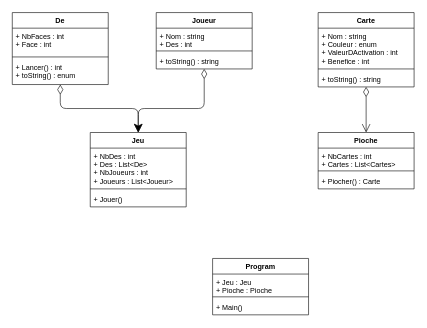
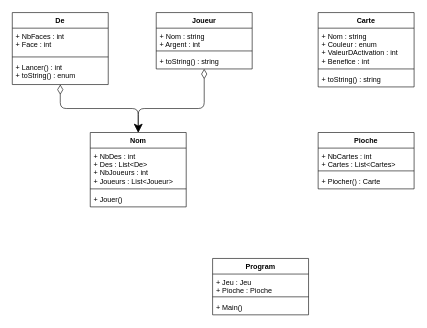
  <mxCell id="0" />
  <mxCell id="1" parent="0" />
  <mxCell id="2" value="De" style="swimlane;fontStyle=1;align=center;verticalAlign=top;childLayout=stackLayout;horizontal=1;startSize=26;horizontalStack=0;resizeParent=1;resizeParentMax=0;resizeLast=0;collapsible=1;marginBottom=0;" vertex="1" parent="1"><mxGeometry x="20" y="20" width="160" height="120" as="geometry" /></mxCell>
  <mxCell id="3" value="+ NbFaces : int&#10;+ Face : int&#10;" style="text;strokeColor=none;fillColor=none;align=left;verticalAlign=top;spacingLeft=4;spacingRight=4;overflow=hidden;rotatable=0;points=[[0,0.5],[1,0.5]];portConstraint=eastwest;" vertex="1" parent="2"><mxGeometry y="26" width="160" height="44" as="geometry" /></mxCell>
  <mxCell id="4" value="" style="line;strokeWidth=1;fillColor=none;align=left;verticalAlign=middle;spacingTop=-1;spacingLeft=3;spacingRight=3;rotatable=0;labelPosition=right;points=[];portConstraint=eastwest;" vertex="1" parent="2"><mxGeometry y="70" width="160" height="8" as="geometry" /></mxCell>
  <mxCell id="5" value="+ Lancer() : int&#10;+ toString() : enum&#10;" style="text;strokeColor=none;fillColor=none;align=left;verticalAlign=top;spacingLeft=4;spacingRight=4;overflow=hidden;rotatable=0;points=[[0,0.5],[1,0.5]];portConstraint=eastwest;" vertex="1" parent="2"><mxGeometry y="78" width="160" height="42" as="geometry" /></mxCell>
- <mxCell id="6" value="Jeu" style="swimlane;fontStyle=1;align=center;verticalAlign=top;childLayout=stackLayout;horizontal=1;startSize=26;horizontalStack=0;resizeParent=1;resizeParentMax=0;resizeLast=0;collapsible=1;marginBottom=0;" vertex="1" parent="1"><mxGeometry x="150" y="220" width="160" height="124" as="geometry" /></mxCell>
+ <mxCell id="6" value="Nom" style="swimlane;fontStyle=1;align=center;verticalAlign=top;childLayout=stackLayout;horizontal=1;startSize=26;horizontalStack=0;resizeParent=1;resizeParentMax=0;resizeLast=0;collapsible=1;marginBottom=0;" vertex="1" parent="1"><mxGeometry x="150" y="220" width="160" height="124" as="geometry" /></mxCell>
  <mxCell id="7" value="+ NbDes : int&#10;+ Des : List&lt;De&gt;&#10;+ NbJoueurs : int&#10;+ Joueurs : List&lt;Joueur&gt;&#10;" style="text;strokeColor=none;fillColor=none;align=left;verticalAlign=top;spacingLeft=4;spacingRight=4;overflow=hidden;rotatable=0;points=[[0,0.5],[1,0.5]];portConstraint=eastwest;" vertex="1" parent="6"><mxGeometry y="26" width="160" height="64" as="geometry" /></mxCell>
  <mxCell id="8" value="" style="line;strokeWidth=1;fillColor=none;align=left;verticalAlign=middle;spacingTop=-1;spacingLeft=3;spacingRight=3;rotatable=0;labelPosition=right;points=[];portConstraint=eastwest;" vertex="1" parent="6"><mxGeometry y="90" width="160" height="8" as="geometry" /></mxCell>
  <mxCell id="9" value="+ Jouer()" style="text;strokeColor=none;fillColor=none;align=left;verticalAlign=top;spacingLeft=4;spacingRight=4;overflow=hidden;rotatable=0;points=[[0,0.5],[1,0.5]];portConstraint=eastwest;" vertex="1" parent="6"><mxGeometry y="98" width="160" height="26" as="geometry" /></mxCell>
  <mxCell id="10" value="1" style="endArrow=classic;html=1;endSize=12;startArrow=diamondThin;startSize=14;startFill=0;edgeStyle=orthogonalEdgeStyle;align=left;verticalAlign=bottom;entryX=0.5;entryY=0;entryDx=0;entryDy=0;exitX=0.5;exitY=1;exitDx=0;exitDy=0;noLabel=1;fontColor=none;" edge="1" parent="1" source="2" target="6"><mxGeometry x="-1" y="3" relative="1" as="geometry"><mxPoint x="80" y="170" as="sourcePoint" /><mxPoint x="240" y="170" as="targetPoint" /><Array as="points"><mxPoint x="100" y="180" /><mxPoint x="230" y="180" /></Array></mxGeometry></mxCell>
  <mxCell id="11" value="1" style="endArrow=open;html=1;endSize=12;startArrow=diamondThin;startSize=14;startFill=0;edgeStyle=orthogonalEdgeStyle;align=left;verticalAlign=bottom;exitX=0.5;exitY=1;exitDx=0;exitDy=0;noLabel=1;fontColor=none;" edge="1" parent="1" source="21"><mxGeometry x="-1" y="3" relative="1" as="geometry"><mxPoint x="340" y="158" as="sourcePoint" /><mxPoint x="230" y="220" as="targetPoint" /><Array as="points"><mxPoint x="340" y="180" /><mxPoint x="230" y="180" /></Array></mxGeometry></mxCell>
  <mxCell id="12" value="Carte" style="swimlane;fontStyle=1;align=center;verticalAlign=top;childLayout=stackLayout;horizontal=1;startSize=26;horizontalStack=0;resizeParent=1;resizeParentMax=0;resizeLast=0;collapsible=1;marginBottom=0;fontColor=none;" vertex="1" parent="1"><mxGeometry x="530" y="20" width="160" height="124" as="geometry" /></mxCell>
  <mxCell id="13" value="+ Nom : string&#10;+ Couleur : enum&#10;+ ValeurDActivation : int&#10;+ Benefice : int&#10;" style="text;strokeColor=none;fillColor=none;align=left;verticalAlign=top;spacingLeft=4;spacingRight=4;overflow=hidden;rotatable=0;points=[[0,0.5],[1,0.5]];portConstraint=eastwest;" vertex="1" parent="12"><mxGeometry y="26" width="160" height="64" as="geometry" /></mxCell>
  <mxCell id="14" value="" style="line;strokeWidth=1;fillColor=none;align=left;verticalAlign=middle;spacingTop=-1;spacingLeft=3;spacingRight=3;rotatable=0;labelPosition=right;points=[];portConstraint=eastwest;" vertex="1" parent="12"><mxGeometry y="90" width="160" height="8" as="geometry" /></mxCell>
  <mxCell id="15" value="+ toString() : string" style="text;strokeColor=none;fillColor=none;align=left;verticalAlign=top;spacingLeft=4;spacingRight=4;overflow=hidden;rotatable=0;points=[[0,0.5],[1,0.5]];portConstraint=eastwest;" vertex="1" parent="12"><mxGeometry y="98" width="160" height="26" as="geometry" /></mxCell>
  <mxCell id="16" value="Pioche" style="swimlane;fontStyle=1;align=center;verticalAlign=top;childLayout=stackLayout;horizontal=1;startSize=26;horizontalStack=0;resizeParent=1;resizeParentMax=0;resizeLast=0;collapsible=1;marginBottom=0;fontColor=none;" vertex="1" parent="1"><mxGeometry x="530" y="220" width="160" height="94" as="geometry" /></mxCell>
  <mxCell id="17" value="+ NbCartes : int&#10;+ Cartes : List&lt;Cartes&gt;&#10;" style="text;strokeColor=none;fillColor=none;align=left;verticalAlign=top;spacingLeft=4;spacingRight=4;overflow=hidden;rotatable=0;points=[[0,0.5],[1,0.5]];portConstraint=eastwest;" vertex="1" parent="16"><mxGeometry y="26" width="160" height="34" as="geometry" /></mxCell>
  <mxCell id="18" value="" style="line;strokeWidth=1;fillColor=none;align=left;verticalAlign=middle;spacingTop=-1;spacingLeft=3;spacingRight=3;rotatable=0;labelPosition=right;points=[];portConstraint=eastwest;" vertex="1" parent="16"><mxGeometry y="60" width="160" height="8" as="geometry" /></mxCell>
  <mxCell id="19" value="+ Piocher() : Carte" style="text;strokeColor=none;fillColor=none;align=left;verticalAlign=top;spacingLeft=4;spacingRight=4;overflow=hidden;rotatable=0;points=[[0,0.5],[1,0.5]];portConstraint=eastwest;" vertex="1" parent="16"><mxGeometry y="68" width="160" height="26" as="geometry" /></mxCell>
- <mxCell id="20" value="1" style="endArrow=open;html=1;endSize=12;startArrow=diamondThin;startSize=14;startFill=0;edgeStyle=orthogonalEdgeStyle;align=left;verticalAlign=bottom;entryX=0.5;entryY=0;entryDx=0;entryDy=0;exitX=0.5;exitY=1;exitDx=0;exitDy=0;noLabel=1;fontColor=none;" edge="1" parent="1" source="12" target="16"><mxGeometry x="-1" y="3" relative="1" as="geometry"><mxPoint x="470" y="180" as="sourcePoint" /><mxPoint x="630" y="180" as="targetPoint" /><Array as="points" /></mxGeometry></mxCell>
  <mxCell id="21" value="Joueur" style="swimlane;fontStyle=1;align=center;verticalAlign=top;childLayout=stackLayout;horizontal=1;startSize=26;horizontalStack=0;resizeParent=1;resizeParentMax=0;resizeLast=0;collapsible=1;marginBottom=0;fontColor=none;" vertex="1" parent="1"><mxGeometry x="260" y="20" width="160" height="94" as="geometry" /></mxCell>
- <mxCell id="22" value="+ Nom : string&#10;+ Des : int&#10;" style="text;strokeColor=none;fillColor=none;align=left;verticalAlign=top;spacingLeft=4;spacingRight=4;overflow=hidden;rotatable=0;points=[[0,0.5],[1,0.5]];portConstraint=eastwest;" vertex="1" parent="21"><mxGeometry y="26" width="160" height="34" as="geometry" /></mxCell>
+ <mxCell id="22" value="+ Nom : string&#10;+ Argent : int&#10;" style="text;strokeColor=none;fillColor=none;align=left;verticalAlign=top;spacingLeft=4;spacingRight=4;overflow=hidden;rotatable=0;points=[[0,0.5],[1,0.5]];portConstraint=eastwest;" vertex="1" parent="21"><mxGeometry y="26" width="160" height="34" as="geometry" /></mxCell>
  <mxCell id="23" value="" style="line;strokeWidth=1;fillColor=none;align=left;verticalAlign=middle;spacingTop=-1;spacingLeft=3;spacingRight=3;rotatable=0;labelPosition=right;points=[];portConstraint=eastwest;" vertex="1" parent="21"><mxGeometry y="60" width="160" height="8" as="geometry" /></mxCell>
  <mxCell id="24" value="+ toString() : string" style="text;strokeColor=none;fillColor=none;align=left;verticalAlign=top;spacingLeft=4;spacingRight=4;overflow=hidden;rotatable=0;points=[[0,0.5],[1,0.5]];portConstraint=eastwest;" vertex="1" parent="21"><mxGeometry y="68" width="160" height="26" as="geometry" /></mxCell>
  <mxCell id="25" value="Program" style="swimlane;fontStyle=1;align=center;verticalAlign=top;childLayout=stackLayout;horizontal=1;startSize=26;horizontalStack=0;resizeParent=1;resizeParentMax=0;resizeLast=0;collapsible=1;marginBottom=0;fontColor=none;" vertex="1" parent="1"><mxGeometry x="354" y="430" width="160" height="94" as="geometry" /></mxCell>
  <mxCell id="26" value="+ Jeu : Jeu&#10;+ Pioche : Pioche&#10;" style="text;strokeColor=none;fillColor=none;align=left;verticalAlign=top;spacingLeft=4;spacingRight=4;overflow=hidden;rotatable=0;points=[[0,0.5],[1,0.5]];portConstraint=eastwest;" vertex="1" parent="25"><mxGeometry y="26" width="160" height="34" as="geometry" /></mxCell>
  <mxCell id="27" value="" style="line;strokeWidth=1;fillColor=none;align=left;verticalAlign=middle;spacingTop=-1;spacingLeft=3;spacingRight=3;rotatable=0;labelPosition=right;points=[];portConstraint=eastwest;" vertex="1" parent="25"><mxGeometry y="60" width="160" height="8" as="geometry" /></mxCell>
  <mxCell id="28" value="+ Main()" style="text;strokeColor=none;fillColor=none;align=left;verticalAlign=top;spacingLeft=4;spacingRight=4;overflow=hidden;rotatable=0;points=[[0,0.5],[1,0.5]];portConstraint=eastwest;" vertex="1" parent="25"><mxGeometry y="68" width="160" height="26" as="geometry" /></mxCell>
